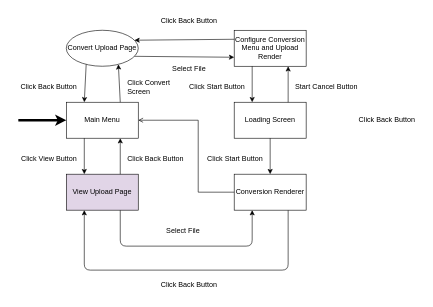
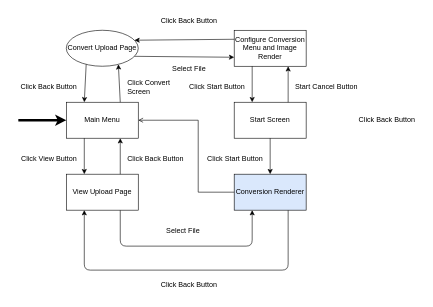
  <mxCell id="0" />
  <mxCell id="1" parent="0" />
  <mxCell id="2" value="Main Menu" style="rounded=0;whiteSpace=wrap;html=1;" parent="1" vertex="1"><mxGeometry x="110" y="170" width="120" height="60" as="geometry" /></mxCell>
  <mxCell id="3" value="Convert Upload Page" style="ellipse;whiteSpace=wrap;html=1;" parent="1" vertex="1"><mxGeometry x="110" y="50" width="120" height="60" as="geometry" /></mxCell>
  <mxCell id="4" style="edgeStyle=none;html=1;exitX=0.75;exitY=1;exitDx=0;exitDy=0;entryX=0.25;entryY=1;entryDx=0;entryDy=0;" edge="1" parent="1" source="5" target="26"><mxGeometry relative="1" as="geometry"><Array as="points"><mxPoint x="200" y="410" /><mxPoint x="420" y="410" /></Array></mxGeometry></mxCell>
- <mxCell id="5" value="View Upload Page" style="rounded=0;whiteSpace=wrap;html=1;fillColor=#e1d5e7;" parent="1" vertex="1"><mxGeometry x="110" y="290" width="120" height="60" as="geometry" /></mxCell>
+ <mxCell id="5" value="View Upload Page" style="rounded=0;whiteSpace=wrap;html=1;" parent="1" vertex="1"><mxGeometry x="110" y="290" width="120" height="60" as="geometry" /></mxCell>
  <mxCell id="6" value="" style="endArrow=classic;html=1;rounded=0;exitX=0.75;exitY=0;exitDx=0;exitDy=0;entryX=0.75;entryY=1;entryDx=0;entryDy=0;" parent="1" source="2" target="3" edge="1"><mxGeometry width="50" height="50" relative="1" as="geometry"><mxPoint x="180" y="240" as="sourcePoint" /><mxPoint x="180" y="300" as="targetPoint" /></mxGeometry></mxCell>
  <mxCell id="7" value="Click Convert Screen" style="text;html=1;strokeColor=none;fillColor=none;align=left;verticalAlign=middle;whiteSpace=wrap;rounded=0;" parent="1" vertex="1"><mxGeometry x="210" y="130" width="110" height="30" as="geometry" /></mxCell>
  <mxCell id="8" value="" style="endArrow=classic;html=1;rounded=0;exitX=0.25;exitY=1;exitDx=0;exitDy=0;entryX=0.25;entryY=0;entryDx=0;entryDy=0;" parent="1" source="3" target="2" edge="1"><mxGeometry width="50" height="50" relative="1" as="geometry"><mxPoint x="210" y="180" as="sourcePoint" /><mxPoint x="210" y="120" as="targetPoint" /></mxGeometry></mxCell>
  <mxCell id="9" value="Click Back Button" style="text;html=1;strokeColor=none;fillColor=none;align=right;verticalAlign=middle;whiteSpace=wrap;rounded=0;" parent="1" vertex="1"><mxGeometry x="20" y="130" width="110" height="30" as="geometry" /></mxCell>
  <mxCell id="10" value="" style="endArrow=classic;html=1;rounded=0;exitX=0.75;exitY=0;exitDx=0;exitDy=0;entryX=0.75;entryY=1;entryDx=0;entryDy=0;" parent="1" edge="1"><mxGeometry width="50" height="50" relative="1" as="geometry"><mxPoint x="200" y="290" as="sourcePoint" /><mxPoint x="200" y="230" as="targetPoint" /></mxGeometry></mxCell>
  <mxCell id="11" value="Click Back Button" style="text;html=1;strokeColor=none;fillColor=none;align=left;verticalAlign=middle;whiteSpace=wrap;rounded=0;" parent="1" vertex="1"><mxGeometry x="210" y="250" width="110" height="30" as="geometry" /></mxCell>
  <mxCell id="12" value="" style="endArrow=classic;html=1;rounded=0;exitX=0.25;exitY=1;exitDx=0;exitDy=0;entryX=0.25;entryY=0;entryDx=0;entryDy=0;" parent="1" edge="1"><mxGeometry width="50" height="50" relative="1" as="geometry"><mxPoint x="140" y="230" as="sourcePoint" /><mxPoint x="140" y="290" as="targetPoint" /></mxGeometry></mxCell>
  <mxCell id="13" value="Click View Button" style="text;html=1;strokeColor=none;fillColor=none;align=right;verticalAlign=middle;whiteSpace=wrap;rounded=0;" parent="1" vertex="1"><mxGeometry x="20" y="250" width="110" height="30" as="geometry" /></mxCell>
- <mxCell id="14" value="Configure Conversion Menu and Upload Render" style="rounded=0;whiteSpace=wrap;html=1;" parent="1" vertex="1"><mxGeometry x="390" y="50" width="120" height="60" as="geometry" /></mxCell>
+ <mxCell id="14" value="Configure Conversion Menu and Image Render" style="rounded=0;whiteSpace=wrap;html=1;" parent="1" vertex="1"><mxGeometry x="390" y="50" width="120" height="60" as="geometry" /></mxCell>
  <mxCell id="15" value="" style="endArrow=classic;html=1;rounded=0;exitX=1;exitY=0.75;exitDx=0;exitDy=0;entryX=0;entryY=0.75;entryDx=0;entryDy=0;" parent="1" source="3" target="14" edge="1"><mxGeometry width="50" height="50" relative="1" as="geometry"><mxPoint x="400" y="220" as="sourcePoint" /><mxPoint x="450" y="170" as="targetPoint" /></mxGeometry></mxCell>
  <mxCell id="16" value="" style="endArrow=classic;html=1;rounded=0;exitX=0;exitY=0.25;exitDx=0;exitDy=0;entryX=1;entryY=0.25;entryDx=0;entryDy=0;" parent="1" source="14" target="3" edge="1"><mxGeometry width="50" height="50" relative="1" as="geometry"><mxPoint x="290" y="70" as="sourcePoint" /><mxPoint x="340" y="20" as="targetPoint" /></mxGeometry></mxCell>
  <mxCell id="17" value="Select File" style="text;html=1;strokeColor=none;fillColor=none;align=center;verticalAlign=middle;whiteSpace=wrap;rounded=0;" parent="1" vertex="1"><mxGeometry x="260" y="100" width="110" height="30" as="geometry" /></mxCell>
  <mxCell id="18" value="Click Back Button" style="text;html=1;strokeColor=none;fillColor=none;align=center;verticalAlign=middle;whiteSpace=wrap;rounded=0;" parent="1" vertex="1"><mxGeometry x="260" y="20" width="110" height="30" as="geometry" /></mxCell>
  <mxCell id="19" value="" style="endArrow=classic;html=1;rounded=0;entryX=0;entryY=0.5;entryDx=0;entryDy=0;strokeWidth=4;" parent="1" target="2" edge="1"><mxGeometry width="50" height="50" relative="1" as="geometry"><mxPoint x="30" y="200" as="sourcePoint" /><mxPoint x="70" y="200" as="targetPoint" /></mxGeometry></mxCell>
- <mxCell id="20" value="Loading Screen" style="rounded=0;whiteSpace=wrap;html=1;" parent="1" vertex="1"><mxGeometry x="390" y="170" width="120" height="60" as="geometry" /></mxCell>
+ <mxCell id="20" value="Start Screen" style="rounded=0;whiteSpace=wrap;html=1;" parent="1" vertex="1"><mxGeometry x="390" y="170" width="120" height="60" as="geometry" /></mxCell>
  <mxCell id="21" value="" style="endArrow=classic;html=1;rounded=0;exitX=0.75;exitY=0;exitDx=0;exitDy=0;entryX=0.75;entryY=1;entryDx=0;entryDy=0;" parent="1" edge="1"><mxGeometry width="50" height="50" relative="1" as="geometry"><mxPoint x="480" y="170" as="sourcePoint" /><mxPoint x="480" y="110" as="targetPoint" /></mxGeometry></mxCell>
  <mxCell id="22" value="Start Cancel Button" style="text;html=1;strokeColor=none;fillColor=none;align=left;verticalAlign=middle;whiteSpace=wrap;rounded=0;" parent="1" vertex="1"><mxGeometry x="490" y="130" width="110" height="30" as="geometry" /></mxCell>
  <mxCell id="23" value="" style="endArrow=classic;html=1;rounded=0;exitX=0.25;exitY=1;exitDx=0;exitDy=0;entryX=0.25;entryY=0;entryDx=0;entryDy=0;" parent="1" edge="1"><mxGeometry width="50" height="50" relative="1" as="geometry"><mxPoint x="420" y="110" as="sourcePoint" /><mxPoint x="420" y="170" as="targetPoint" /></mxGeometry></mxCell>
  <mxCell id="24" value="Click Start Button" style="text;html=1;strokeColor=none;fillColor=none;align=right;verticalAlign=middle;whiteSpace=wrap;rounded=0;" parent="1" vertex="1"><mxGeometry x="300" y="130" width="110" height="30" as="geometry" /></mxCell>
  <mxCell id="25" style="edgeStyle=none;html=1;exitX=0.75;exitY=1;exitDx=0;exitDy=0;entryX=0.25;entryY=1;entryDx=0;entryDy=0;" edge="1" parent="1" source="26" target="5"><mxGeometry relative="1" as="geometry"><Array as="points"><mxPoint x="480" y="450" /><mxPoint x="140" y="450" /></Array></mxGeometry></mxCell>
- <mxCell id="26" value="Conversion Renderer" style="rounded=0;whiteSpace=wrap;html=1;" parent="1" vertex="1"><mxGeometry x="390" y="290" width="120" height="60" as="geometry" /></mxCell>
+ <mxCell id="26" value="Conversion Renderer" style="rounded=0;whiteSpace=wrap;html=1;fillColor=#dae8fc;" parent="1" vertex="1"><mxGeometry x="390" y="290" width="120" height="60" as="geometry" /></mxCell>
  <mxCell id="27" value="Click Back Button" style="text;html=1;strokeColor=none;fillColor=none;align=center;verticalAlign=middle;whiteSpace=wrap;rounded=0;" parent="1" vertex="1"><mxGeometry x="590" y="185" width="110" height="30" as="geometry" /></mxCell>
  <mxCell id="28" value="" style="endArrow=classic;html=1;rounded=0;exitX=0.25;exitY=1;exitDx=0;exitDy=0;entryX=0.25;entryY=0;entryDx=0;entryDy=0;" parent="1" edge="1"><mxGeometry width="50" height="50" relative="1" as="geometry"><mxPoint x="450" y="230" as="sourcePoint" /><mxPoint x="450" y="290" as="targetPoint" /></mxGeometry></mxCell>
  <mxCell id="29" value="Click Start Button" style="text;html=1;strokeColor=none;fillColor=none;align=right;verticalAlign=middle;whiteSpace=wrap;rounded=0;" parent="1" vertex="1"><mxGeometry x="330" y="250" width="110" height="30" as="geometry" /></mxCell>
  <mxCell id="30" value="" style="endArrow=open;html=1;rounded=0;exitX=0;exitY=0.5;exitDx=0;exitDy=0;entryX=1;entryY=0.5;entryDx=0;entryDy=0;" parent="1" source="26" target="2" edge="1"><mxGeometry width="50" height="50" relative="1" as="geometry"><mxPoint x="410" y="490" as="sourcePoint" /><mxPoint x="460" y="440" as="targetPoint" /><Array as="points"><mxPoint x="330" y="320" /><mxPoint x="330" y="200" /></Array></mxGeometry></mxCell>
  <mxCell id="31" value="Select File" style="text;html=1;strokeColor=none;fillColor=none;align=center;verticalAlign=middle;whiteSpace=wrap;rounded=0;" vertex="1" parent="1"><mxGeometry x="250" y="370" width="110" height="30" as="geometry" /></mxCell>
  <mxCell id="32" value="Click Back Button" style="text;html=1;strokeColor=none;fillColor=none;align=center;verticalAlign=middle;whiteSpace=wrap;rounded=0;" vertex="1" parent="1"><mxGeometry x="260" y="460" width="110" height="30" as="geometry" /></mxCell>
